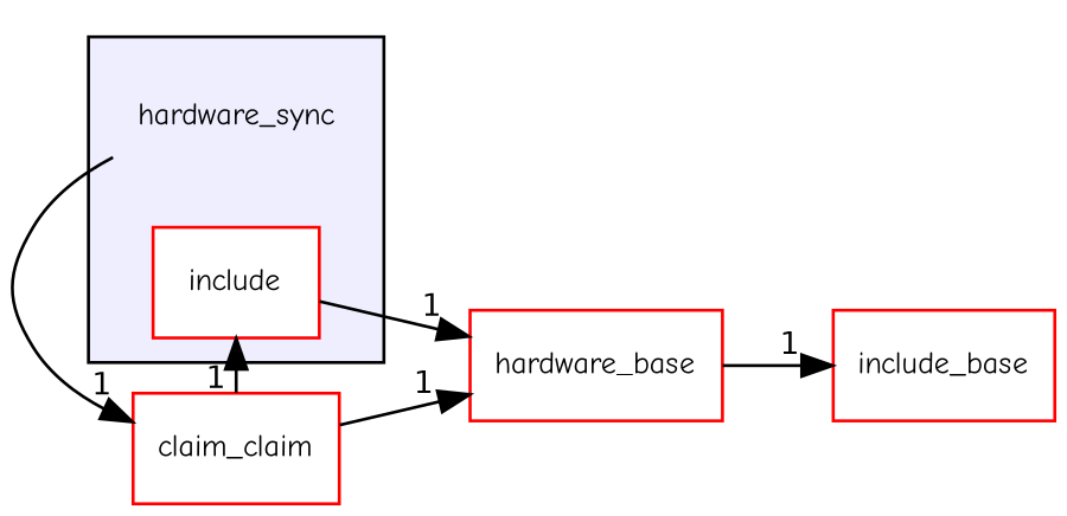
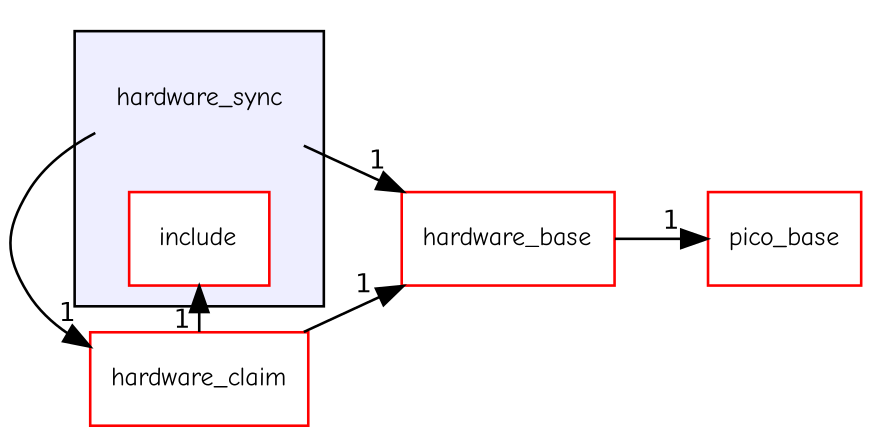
  digraph {
    compound=true
    fontname="Comic Neue"
    rankdir=LR
    node [fontname="Comic Neue" fontsize=10 shape=box color=red fillcolor=white style=filled]
    edge [fontname="Comic Neue" headlabel=1 labeldistance=1.5 labelfontname=Helvetica labelfontsize=10]
    n1 [label=hardware_sync shape=plaintext color="" fillcolor="" style=""]
    n2 [label=include]
-   n3 [label=claim_claim]
+   n3 [label=hardware_claim]
    n4 [label=hardware_base]
-   n5 [label=include_base]
+   n5 [label=pico_base]
    subgraph cluster_1 {
      bgcolor="#eeeeff"
      pencolor=black
      n1
      n2
    }
    n1 -> n3
-   n2 -> n4
+   n1 -> n4
    n3 -> n2
    n3 -> n4
    n4 -> n5
  }
